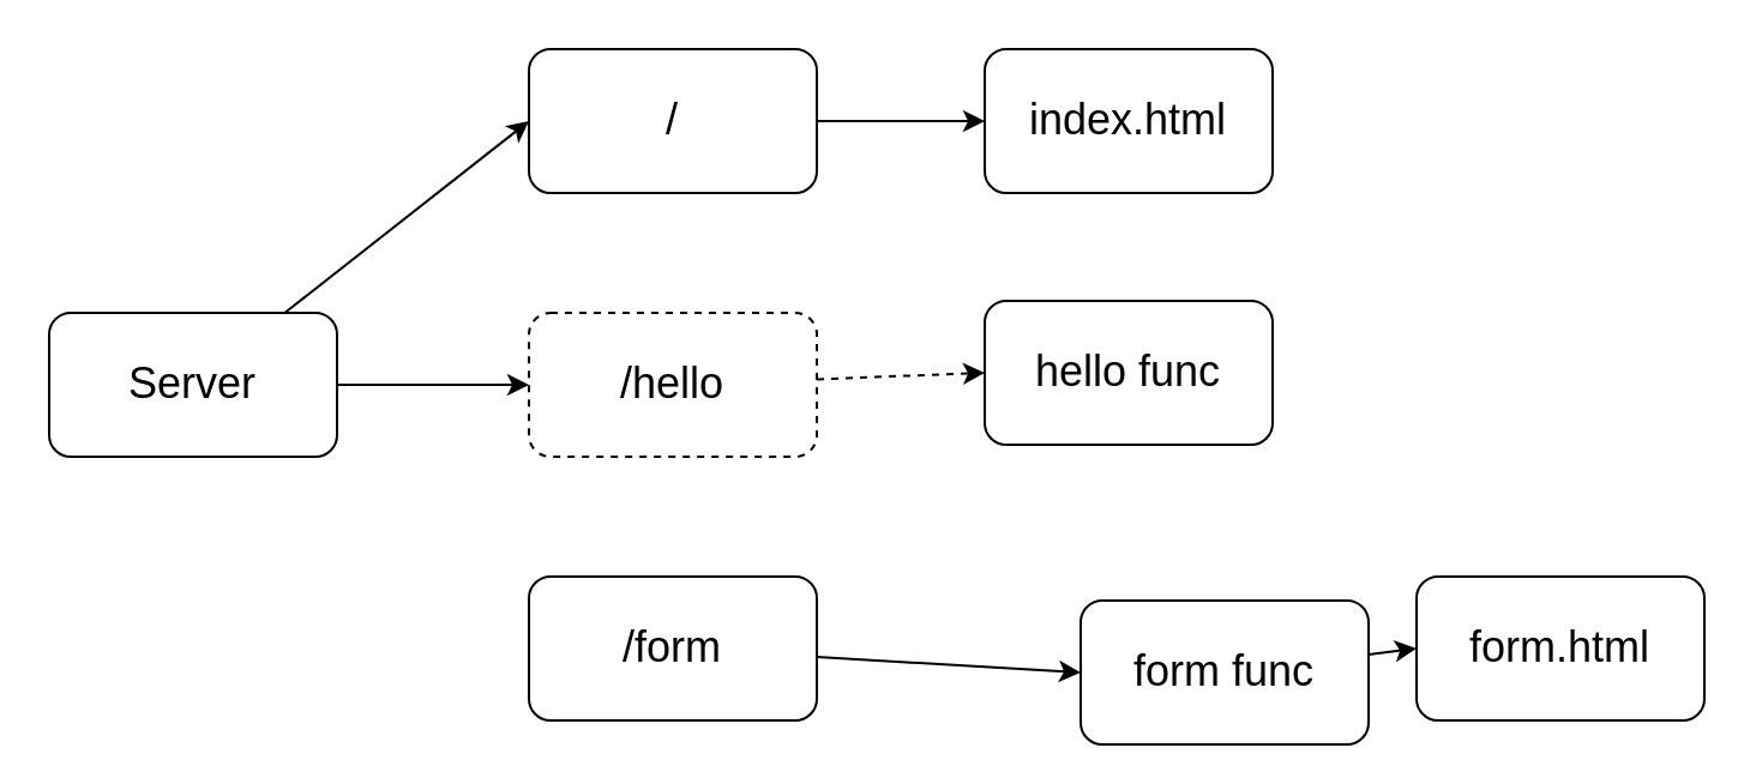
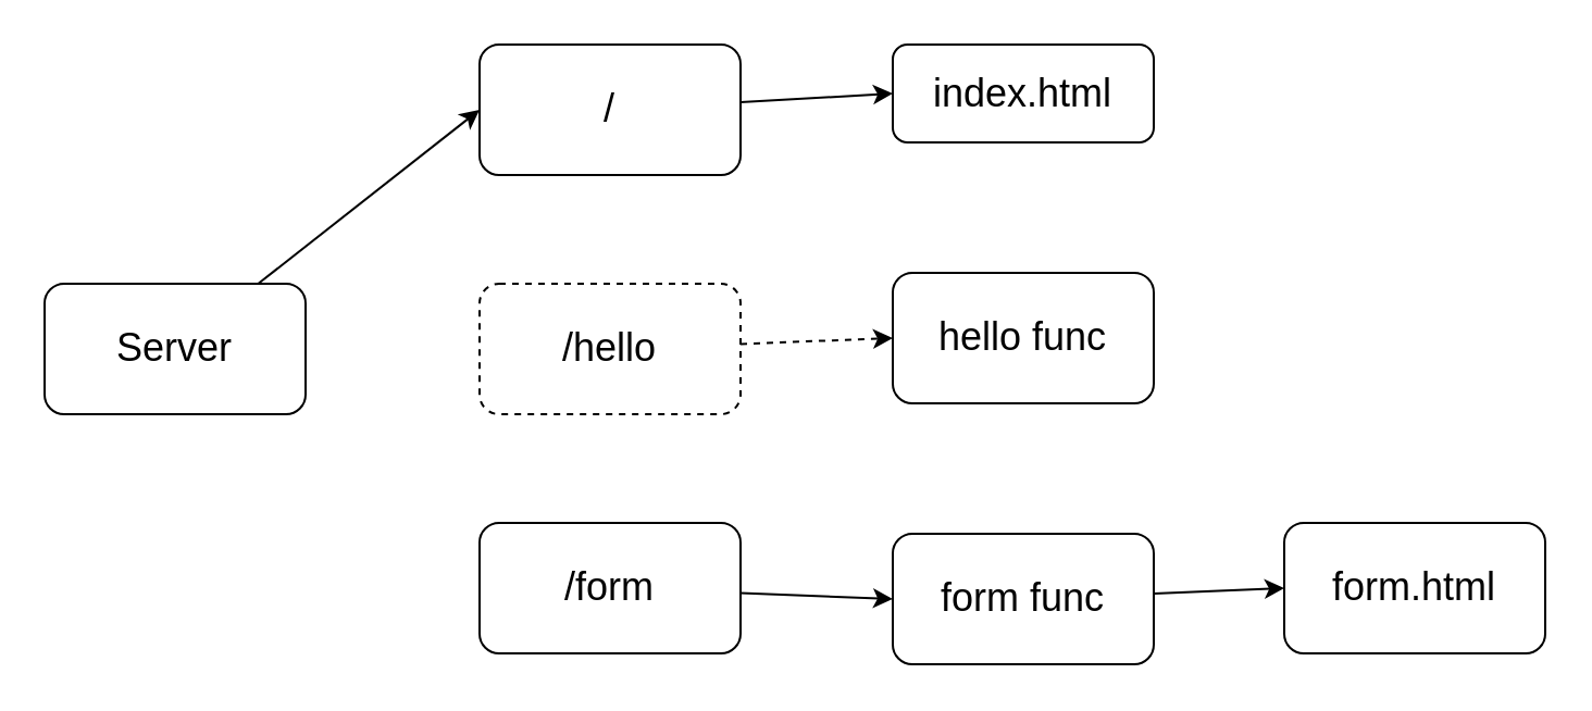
  <mxCell id="0" />
  <mxCell id="1" parent="0" />
  <mxCell id="2" style="edgeStyle=none;html=1;entryX=0;entryY=0.5;entryDx=0;entryDy=0;" edge="1" parent="1" source="4" target="10"><mxGeometry relative="1" as="geometry" /></mxCell>
- <mxCell id="3" style="edgeStyle=none;html=1;entryX=0;entryY=0.5;entryDx=0;entryDy=0;" edge="1" parent="1" source="4" target="8"><mxGeometry relative="1" as="geometry" /></mxCell>
  <mxCell id="4" value="&lt;font style=&quot;font-size: 18px;&quot;&gt;Server&lt;/font&gt;" style="rounded=1;whiteSpace=wrap;html=1;" vertex="1" parent="1"><mxGeometry x="20" y="130" width="120" height="60" as="geometry" /></mxCell>
  <mxCell id="5" style="edgeStyle=none;html=1;entryX=0;entryY=0.5;entryDx=0;entryDy=0;" edge="1" parent="1" source="6" target="15"><mxGeometry relative="1" as="geometry" /></mxCell>
  <mxCell id="6" value="&lt;font style=&quot;font-size: 18px;&quot;&gt;/form&lt;/font&gt;" style="rounded=1;whiteSpace=wrap;html=1;" vertex="1" parent="1"><mxGeometry x="220" y="240" width="120" height="60" as="geometry" /></mxCell>
  <mxCell id="7" style="edgeStyle=none;html=1;entryX=0;entryY=0.5;entryDx=0;entryDy=0;dashed=1;" edge="1" parent="1" source="8" target="11"><mxGeometry relative="1" as="geometry" /></mxCell>
  <mxCell id="8" value="&lt;font style=&quot;font-size: 18px;&quot;&gt;/hello&lt;/font&gt;" style="rounded=1;whiteSpace=wrap;html=1;dashed=1;" vertex="1" parent="1"><mxGeometry x="220" y="130" width="120" height="60" as="geometry" /></mxCell>
  <mxCell id="9" style="edgeStyle=none;html=1;entryX=0;entryY=0.5;entryDx=0;entryDy=0;" edge="1" parent="1" source="10" target="12"><mxGeometry relative="1" as="geometry" /></mxCell>
  <mxCell id="10" value="&lt;font style=&quot;font-size: 18px;&quot;&gt;/&lt;/font&gt;" style="rounded=1;whiteSpace=wrap;html=1;" vertex="1" parent="1"><mxGeometry x="220" y="20" width="120" height="60" as="geometry" /></mxCell>
  <mxCell id="11" value="&lt;font style=&quot;font-size: 18px;&quot;&gt;hello func&lt;/font&gt;" style="rounded=1;whiteSpace=wrap;html=1;" vertex="1" parent="1"><mxGeometry x="410" y="125" width="120" height="60" as="geometry" /></mxCell>
- <mxCell id="12" value="&lt;font style=&quot;font-size: 18px;&quot;&gt;index.html&lt;/font&gt;" style="rounded=1;whiteSpace=wrap;html=1;" vertex="1" parent="1"><mxGeometry x="410" y="20" width="120" height="60" as="geometry" /></mxCell>
+ <mxCell id="12" value="&lt;font style=&quot;font-size: 18px;&quot;&gt;index.html&lt;/font&gt;" style="rounded=1;whiteSpace=wrap;html=1;" vertex="1" parent="1"><mxGeometry x="410" y="20" width="120" height="45" as="geometry" /></mxCell>
  <mxCell id="13" value="&lt;font style=&quot;font-size: 18px;&quot;&gt;form.html&lt;/font&gt;" style="rounded=1;whiteSpace=wrap;html=1;" vertex="1" parent="1"><mxGeometry x="590" y="240" width="120" height="60" as="geometry" /></mxCell>
  <mxCell id="14" style="edgeStyle=none;html=1;entryX=0;entryY=0.5;entryDx=0;entryDy=0;" edge="1" parent="1" source="15" target="13"><mxGeometry relative="1" as="geometry" /></mxCell>
- <mxCell id="15" value="&lt;font style=&quot;font-size: 18px;&quot;&gt;form func&lt;/font&gt;" style="rounded=1;whiteSpace=wrap;html=1;" vertex="1" parent="1"><mxGeometry x="450" y="250" width="120" height="60" as="geometry" /></mxCell>
+ <mxCell id="15" value="&lt;font style=&quot;font-size: 18px;&quot;&gt;form func&lt;/font&gt;" style="rounded=1;whiteSpace=wrap;html=1;" vertex="1" parent="1"><mxGeometry x="410" y="245" width="120" height="60" as="geometry" /></mxCell>
